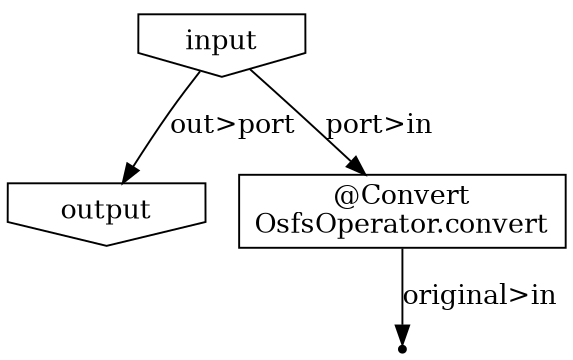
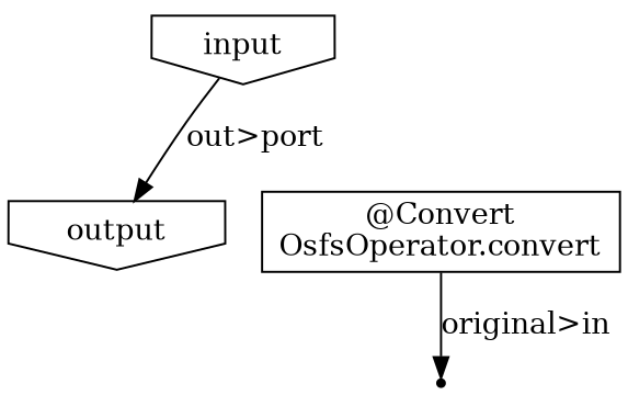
  digraph {
    node [shape=invhouse]
    n1 [label=output]
    n2 [label=input]
    n3 [label="@Convert\nOsfsOperator.convert" shape=box]
    "2d2897a9-a60b-4bdb-93f7-24d4a046a580" [shape=point]
    n2 -> n1 [label="out>port"]
-   n2 -> n3 [label="port>in"]
    n3 -> "2d2897a9-a60b-4bdb-93f7-24d4a046a580" [label="original>in"]
  }
